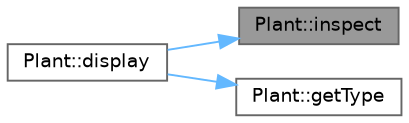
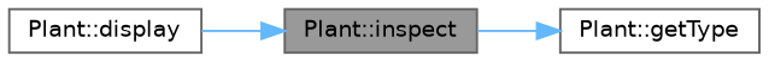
  digraph {
    rankdir=LR
    node [color=grey40 fillcolor=white fontname=Helvetica fontsize=10 shape=box style=filled]
    edge [color=steelblue1 fontname=Helvetica fontsize=10 labelfontname=Helvetica labelfontsize=10 style=solid]
    n1 [color=gray40 fillcolor=grey60 fontcolor=black height=0.2 label="Plant::inspect" width=0.4]
    n2 [height=0.2 label="Plant::display" width=0.4]
    n3 [height=0.2 label="Plant::getType" width=0.4]
    n2 -> n1
-   n2 -> n3
+   n1 -> n3
  }
